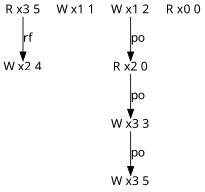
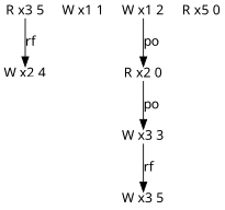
  digraph {
    fontname="Noto Sans"
    node [fontname="Noto Sans" idx=0 loc=3 shape=plain th=1 type=W]
    edge [fontname="Noto Sans"]
    n1 [idx=1 label="W x2 4" loc=2 th=2]
    n2 [label="W x1 1" loc=1 th=0]
    n3 [idx=1 label="R x2 0" loc=2 type=R]
    n4 [idx=2 label="W x3 3"]
    n5 [idx=3 label="W x3 5"]
    n6 [label="W x1 2" loc=1]
    n7 [label="R x3 5" th=2 type=R]
-   n8 [label="R x0 0" loc=0 th=3 type=R]
+   n8 [label="R x5 0" loc=0 th=3 type=R]
    n3 -> n4 [label=po]
-   n4 -> n5 [label=po]
+   n4 -> n5 [label=rf]
    n6 -> n3 [label=po]
    n7 -> n1 [label=rf]
  }
